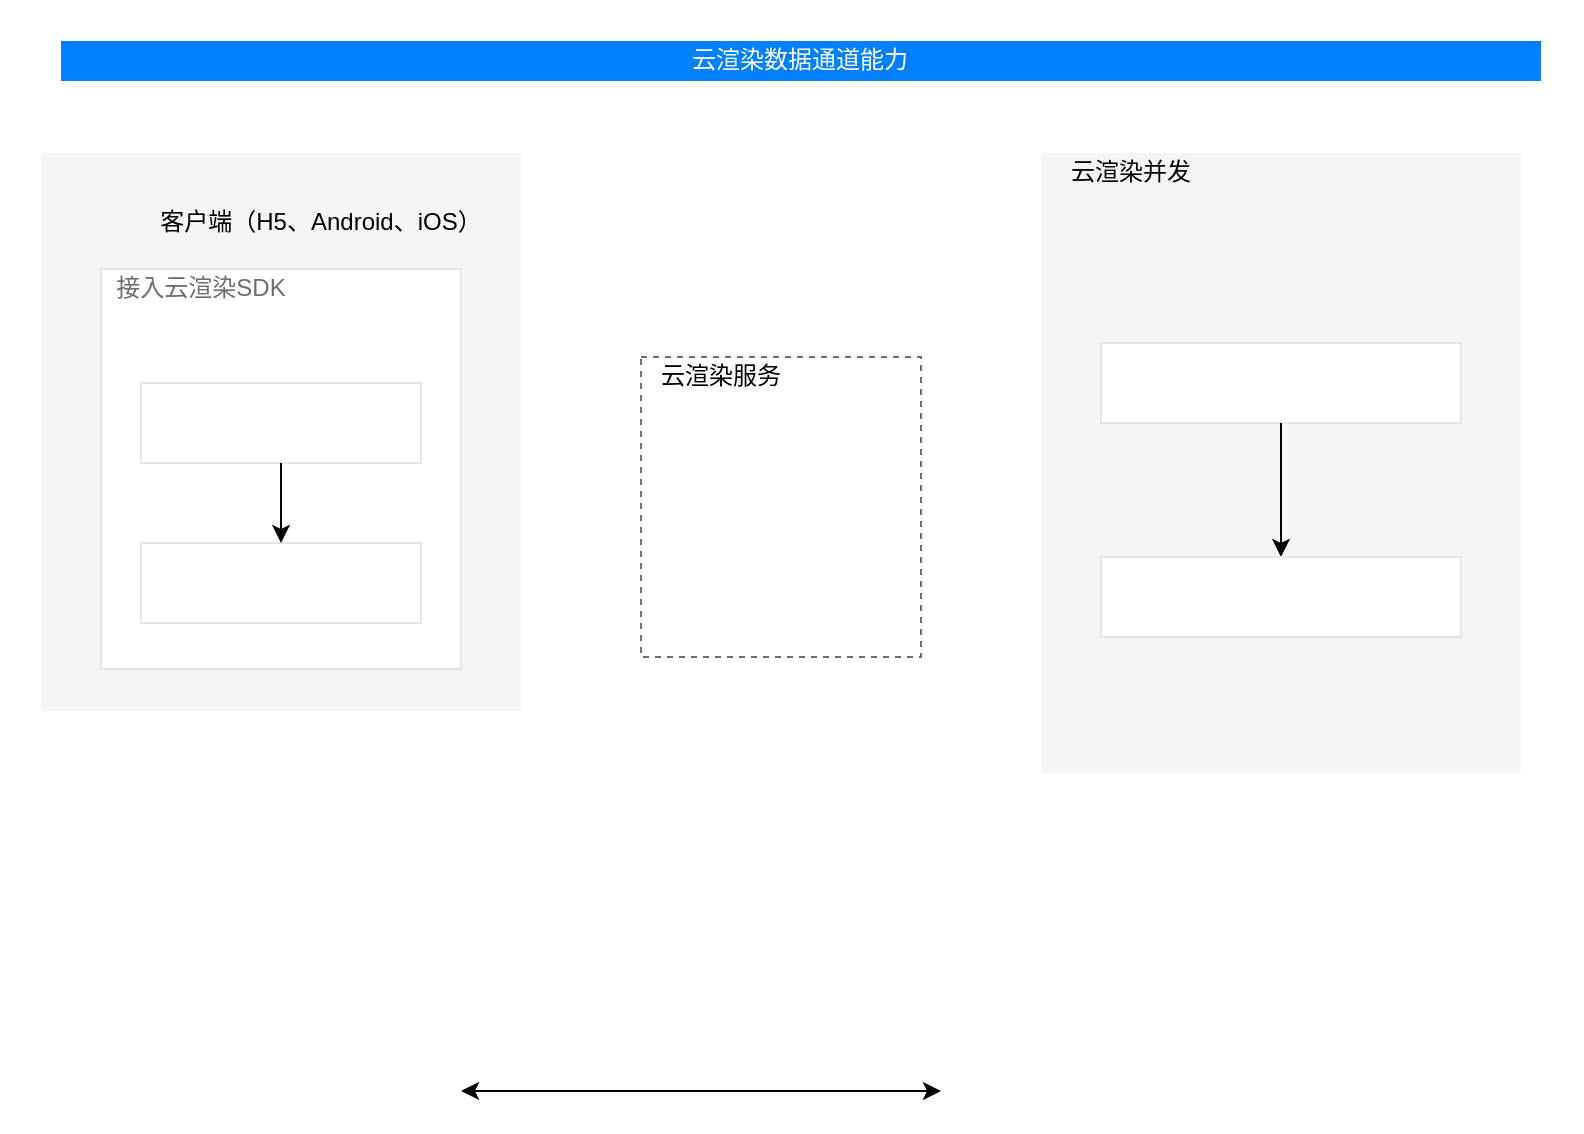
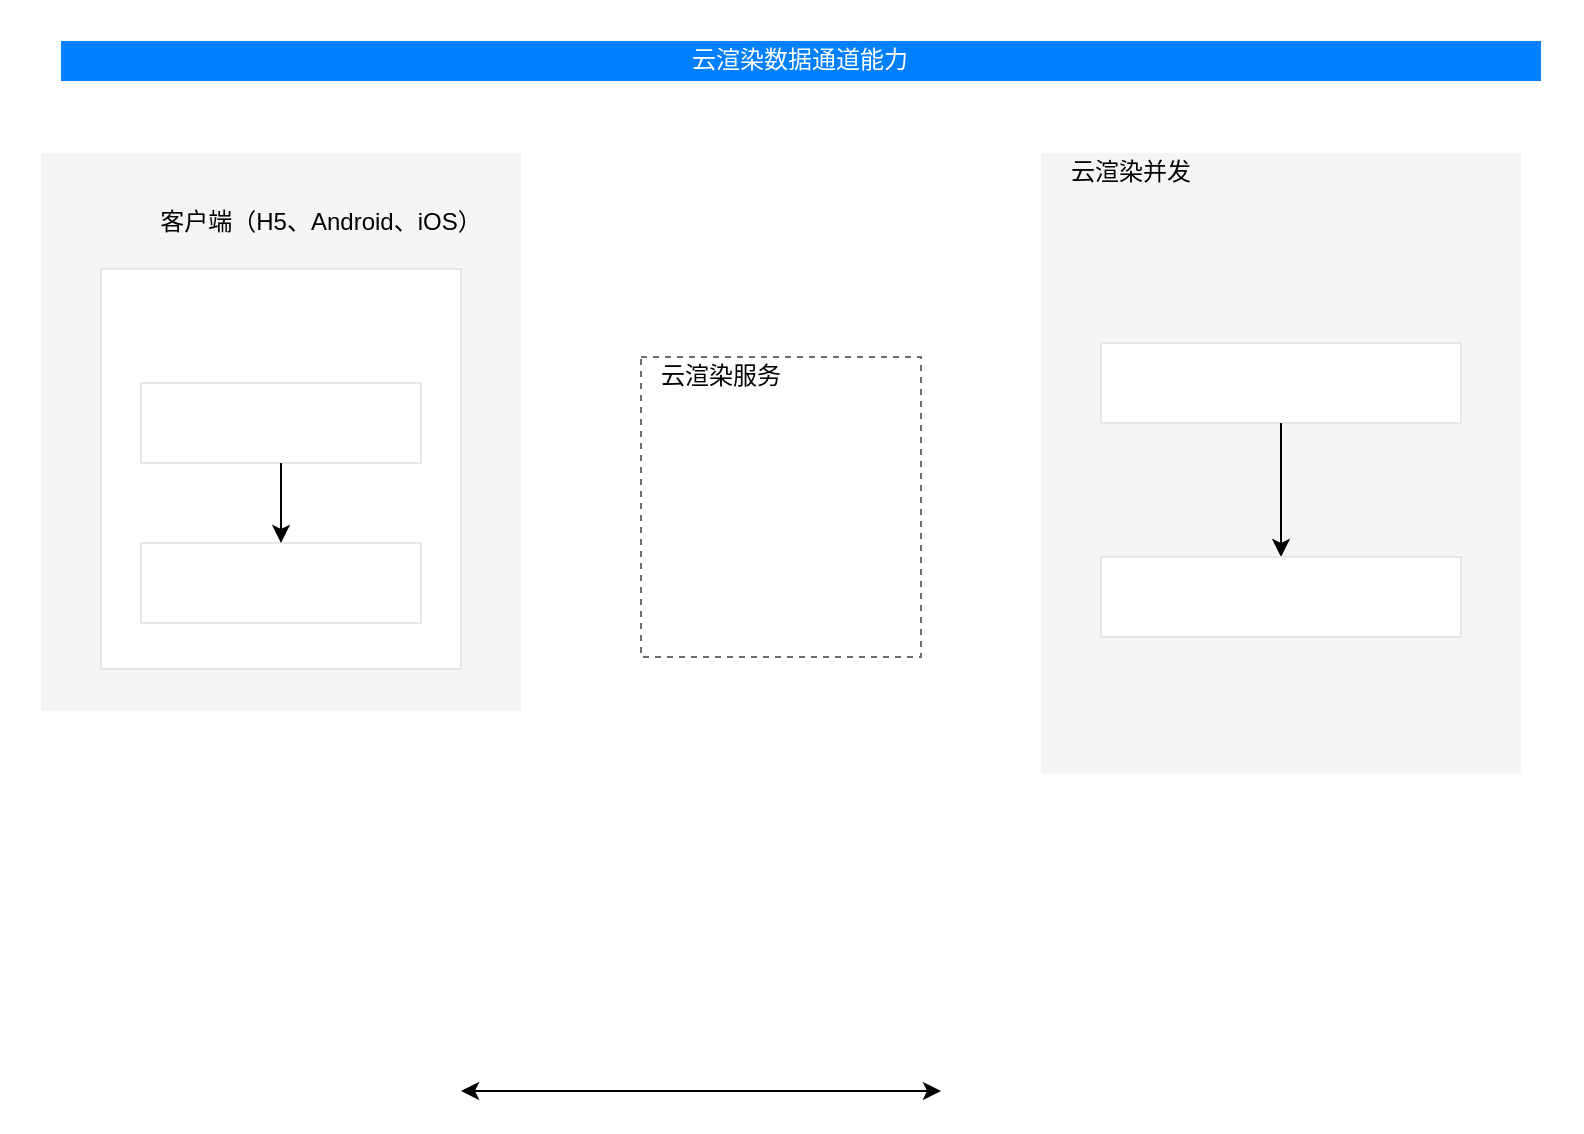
  <mxCell id="0" />
  <mxCell id="1" parent="0" />
  <mxCell id="2" value="" style="rounded=0;whiteSpace=wrap;html=1;fillColor=#f5f5f5;strokeColor=none;fontColor=#333333;" parent="1" vertex="1"><mxGeometry x="20" y="76" width="240" height="279" as="geometry" /></mxCell>
  <mxCell id="3" value="" style="rounded=0;whiteSpace=wrap;html=1;strokeColor=#E6E6E6;" parent="1" vertex="1"><mxGeometry x="50" y="134" width="180" height="200" as="geometry" /></mxCell>
  <mxCell id="4" value="" style="rounded=0;whiteSpace=wrap;html=1;fillColor=#f5f5f5;strokeColor=none;fontColor=#333333;" parent="1" vertex="1"><mxGeometry x="520" y="76" width="240" height="310" as="geometry" /></mxCell>
  <mxCell id="5" value="客户端（H5、Android、iOS）" style="text;html=1;resizable=0;autosize=1;align=center;verticalAlign=middle;points=[];fillColor=none;strokeColor=none;rounded=0;" parent="1" vertex="1"><mxGeometry x="70" y="101" width="180" height="20" as="geometry" /></mxCell>
  <mxCell id="6" value="云渲染并发" style="text;html=1;resizable=0;autosize=1;align=center;verticalAlign=middle;points=[];fillColor=none;strokeColor=none;rounded=0;rotation=0;" parent="1" vertex="1"><mxGeometry x="525" y="76" width="80" height="20" as="geometry" /></mxCell>
  <mxCell id="7" value="" style="group" parent="1" vertex="1" connectable="0"><mxGeometry x="550" y="171" width="180" height="40" as="geometry" /></mxCell>
  <mxCell id="8" value="" style="rounded=0;whiteSpace=wrap;html=1;labelBackgroundColor=none;fontColor=#B3B3B3;strokeColor=#E6E6E6;" parent="7" vertex="1"><mxGeometry width="180" height="40" as="geometry" /></mxCell>
  <mxCell id="9" style="edgeStyle=orthogonalEdgeStyle;rounded=0;orthogonalLoop=1;jettySize=auto;html=1;exitX=0.5;exitY=1;exitDx=0;exitDy=0;entryX=0.5;entryY=0;entryDx=0;entryDy=0;fontColor=#B3B3B3;" parent="1" source="8" target="13" edge="1"><mxGeometry relative="1" as="geometry" /></mxCell>
  <mxCell id="10" value="" style="group" parent="1" vertex="1" connectable="0"><mxGeometry x="70" y="191" width="140" height="40" as="geometry" /></mxCell>
  <mxCell id="11" value="" style="rounded=0;whiteSpace=wrap;html=1;labelBackgroundColor=none;fontColor=#B3B3B3;strokeColor=#E6E6E6;" parent="10" vertex="1"><mxGeometry width="140" height="40" as="geometry" /></mxCell>
  <mxCell id="12" value="" style="group" parent="1" vertex="1" connectable="0"><mxGeometry x="550" y="278" width="180" height="40" as="geometry" /></mxCell>
  <mxCell id="13" value="" style="rounded=0;whiteSpace=wrap;html=1;labelBackgroundColor=none;fontColor=#B3B3B3;strokeColor=#E6E6E6;" parent="12" vertex="1"><mxGeometry width="180" height="40" as="geometry" /></mxCell>
- <mxCell id="14" value="&lt;font color=&quot;#6e6e6e&quot;&gt;接入云渲染SDK&lt;/font&gt;" style="text;html=1;resizable=0;autosize=1;align=center;verticalAlign=middle;points=[];fillColor=none;strokeColor=none;rounded=0;fontColor=#B3B3B3;labelBackgroundColor=none;" parent="1" vertex="1"><mxGeometry x="50" y="134" width="100" height="20" as="geometry" /></mxCell>
  <mxCell id="15" value="" style="group" parent="1" vertex="1" connectable="0"><mxGeometry x="70" y="271" width="140" height="40" as="geometry" /></mxCell>
  <mxCell id="16" value="" style="rounded=0;whiteSpace=wrap;html=1;labelBackgroundColor=none;fontColor=#B3B3B3;strokeColor=#E6E6E6;" parent="15" vertex="1"><mxGeometry width="140" height="40" as="geometry" /></mxCell>
  <mxCell id="17" value="" style="endArrow=classic;startArrow=classic;html=1;rounded=0;fontColor=#B3B3B3;" parent="1" edge="1"><mxGeometry width="50" height="50" relative="1" as="geometry"><mxPoint x="230" y="545" as="sourcePoint" /><mxPoint x="470" y="545" as="targetPoint" /></mxGeometry></mxCell>
  <mxCell id="18" value="&lt;font color=&quot;#ffffff&quot;&gt;云渲染数据通道能力&lt;/font&gt;" style="rounded=0;whiteSpace=wrap;html=1;labelBackgroundColor=none;fontColor=#B3B3B3;strokeColor=none;fillColor=#007FFF;" parent="1" vertex="1"><mxGeometry x="30" y="20" width="740" height="20" as="geometry" /></mxCell>
  <mxCell id="19" style="edgeStyle=orthogonalEdgeStyle;rounded=0;orthogonalLoop=1;jettySize=auto;html=1;exitX=0.5;exitY=1;exitDx=0;exitDy=0;entryX=0.5;entryY=0;entryDx=0;entryDy=0;fontColor=#000000;" parent="1" source="11" target="16" edge="1"><mxGeometry relative="1" as="geometry" /></mxCell>
  <mxCell id="20" value="" style="group" vertex="1" connectable="0" parent="1"><mxGeometry x="320" y="178" width="140" height="150" as="geometry" /></mxCell>
  <mxCell id="21" value="" style="rounded=0;whiteSpace=wrap;html=1;labelBackgroundColor=none;fontColor=#B3B3B3;strokeColor=#6E6E6E;fillColor=none;dashed=1;fixDash=0;" parent="20" vertex="1"><mxGeometry width="140" height="150" as="geometry" /></mxCell>
  <mxCell id="22" value="云渲染服务" style="text;html=1;resizable=0;autosize=1;align=center;verticalAlign=middle;points=[];fillColor=none;strokeColor=none;rounded=0;rotation=0;" parent="20" vertex="1"><mxGeometry width="80" height="20" as="geometry" /></mxCell>
